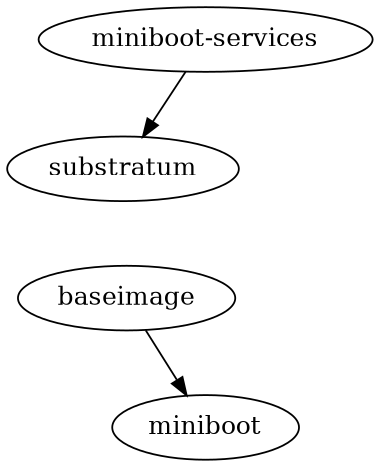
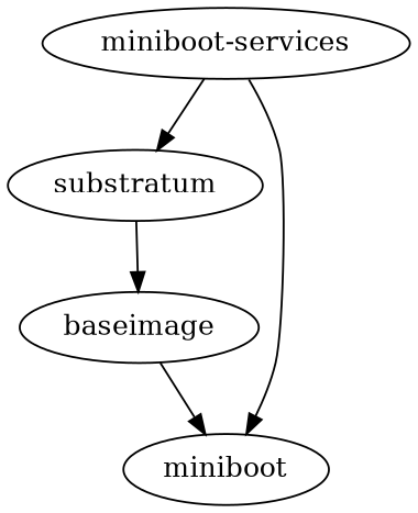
  strict digraph {
    substratum
    baseimage
    miniboot
    n4 [label="miniboot-services"]
+   substratum -> baseimage
    baseimage -> miniboot
    n4 -> substratum
+   n4 -> miniboot
  }
